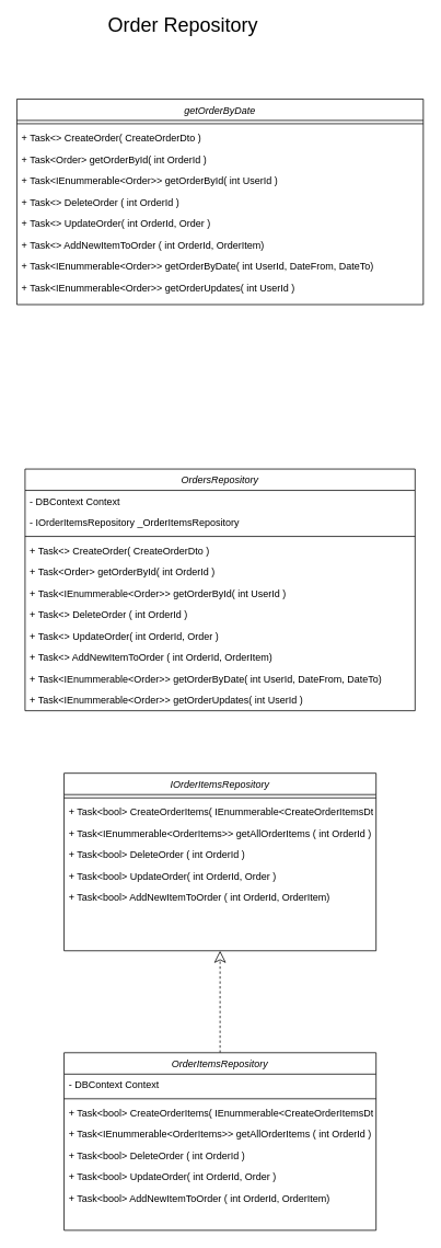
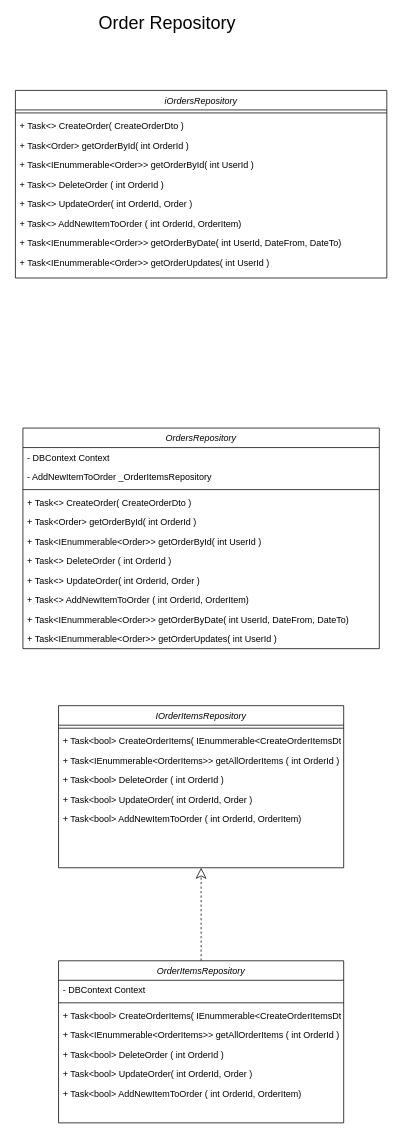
  <mxCell id="0" />
  <mxCell id="1" parent="0" />
  <mxCell id="2" style="edgeStyle=orthogonalEdgeStyle;rounded=0;orthogonalLoop=1;jettySize=auto;html=1;exitX=0.5;exitY=0;exitDx=0;exitDy=0;entryX=0.5;entryY=1;entryDx=0;entryDy=0;endArrow=classic;endFill=0;endSize=12;fontSize=14;dashed=1;" edge="1" parent="1" source="3" target="23"><mxGeometry relative="1" as="geometry" /></mxCell>
  <mxCell id="3" value="OrderItemsRepository" style="swimlane;fontStyle=2;align=center;verticalAlign=top;childLayout=stackLayout;horizontal=1;startSize=26;horizontalStack=0;resizeParent=1;resizeLast=0;collapsible=1;marginBottom=0;rounded=0;shadow=0;strokeWidth=1;" vertex="1" parent="1"><mxGeometry x="77.5" y="1280" width="380" height="216" as="geometry"><mxRectangle x="230" y="140" width="160" height="26" as="alternateBounds" /></mxGeometry></mxCell>
  <mxCell id="4" value="- DBContext Context" style="text;align=left;verticalAlign=top;spacingLeft=4;spacingRight=4;overflow=hidden;rotatable=0;points=[[0,0.5],[1,0.5]];portConstraint=eastwest;rounded=0;shadow=0;html=0;" vertex="1" parent="3"><mxGeometry y="26" width="380" height="26" as="geometry" /></mxCell>
  <mxCell id="5" value="" style="line;html=1;strokeWidth=1;align=left;verticalAlign=middle;spacingTop=-1;spacingLeft=3;spacingRight=3;rotatable=0;labelPosition=right;points=[];portConstraint=eastwest;" vertex="1" parent="3"><mxGeometry y="52" width="380" height="8" as="geometry" /></mxCell>
  <mxCell id="6" value="+ Task&lt;bool&gt; CreateOrderItems( IEnummerable&lt;CreateOrderItemsDto&gt;)" style="text;align=left;verticalAlign=top;spacingLeft=4;spacingRight=4;overflow=hidden;rotatable=0;points=[[0,0.5],[1,0.5]];portConstraint=eastwest;rounded=0;shadow=0;html=0;" vertex="1" parent="3"><mxGeometry y="60" width="380" height="26" as="geometry" /></mxCell>
  <mxCell id="7" value="+ Task&lt;IEnummerable&lt;OrderItems&gt;&gt; getAllOrderItems ( int OrderId )" style="text;align=left;verticalAlign=top;spacingLeft=4;spacingRight=4;overflow=hidden;rotatable=0;points=[[0,0.5],[1,0.5]];portConstraint=eastwest;rounded=0;shadow=0;html=0;" vertex="1" parent="3"><mxGeometry y="86" width="380" height="26" as="geometry" /></mxCell>
  <mxCell id="8" value="+ Task&lt;bool&gt; DeleteOrder ( int OrderId )" style="text;align=left;verticalAlign=top;spacingLeft=4;spacingRight=4;overflow=hidden;rotatable=0;points=[[0,0.5],[1,0.5]];portConstraint=eastwest;rounded=0;shadow=0;html=0;" vertex="1" parent="3"><mxGeometry y="112" width="380" height="26" as="geometry" /></mxCell>
  <mxCell id="9" value="+ Task&lt;bool&gt; UpdateOrder( int OrderId, Order )" style="text;align=left;verticalAlign=top;spacingLeft=4;spacingRight=4;overflow=hidden;rotatable=0;points=[[0,0.5],[1,0.5]];portConstraint=eastwest;rounded=0;shadow=0;html=0;" vertex="1" parent="3"><mxGeometry y="138" width="380" height="26" as="geometry" /></mxCell>
  <mxCell id="10" value="+ Task&lt;bool&gt; AddNewItemToOrder ( int OrderId, OrderItem)" style="text;align=left;verticalAlign=top;spacingLeft=4;spacingRight=4;overflow=hidden;rotatable=0;points=[[0,0.5],[1,0.5]];portConstraint=eastwest;rounded=0;shadow=0;html=0;" vertex="1" parent="3"><mxGeometry y="164" width="380" height="26" as="geometry" /></mxCell>
  <mxCell id="11" value="OrdersRepository" style="swimlane;fontStyle=2;align=center;verticalAlign=top;childLayout=stackLayout;horizontal=1;startSize=26;horizontalStack=0;resizeParent=1;resizeLast=0;collapsible=1;marginBottom=0;rounded=0;shadow=0;strokeWidth=1;" vertex="1" parent="1"><mxGeometry x="30" y="570" width="475" height="294" as="geometry"><mxRectangle x="230" y="140" width="160" height="26" as="alternateBounds" /></mxGeometry></mxCell>
  <mxCell id="12" value="- DBContext Context" style="text;align=left;verticalAlign=top;spacingLeft=4;spacingRight=4;overflow=hidden;rotatable=0;points=[[0,0.5],[1,0.5]];portConstraint=eastwest;rounded=0;shadow=0;html=0;" vertex="1" parent="11"><mxGeometry y="26" width="475" height="26" as="geometry" /></mxCell>
- <mxCell id="13" value="- IOrderItemsRepository _OrderItemsRepository" style="text;align=left;verticalAlign=top;spacingLeft=4;spacingRight=4;overflow=hidden;rotatable=0;points=[[0,0.5],[1,0.5]];portConstraint=eastwest;rounded=0;shadow=0;html=0;" vertex="1" parent="11"><mxGeometry y="52" width="475" height="26" as="geometry" /></mxCell>
+ <mxCell id="13" value="- AddNewItemToOrder _OrderItemsRepository" style="text;align=left;verticalAlign=top;spacingLeft=4;spacingRight=4;overflow=hidden;rotatable=0;points=[[0,0.5],[1,0.5]];portConstraint=eastwest;rounded=0;shadow=0;html=0;" vertex="1" parent="11"><mxGeometry y="52" width="475" height="26" as="geometry" /></mxCell>
  <mxCell id="14" value="" style="line;html=1;strokeWidth=1;align=left;verticalAlign=middle;spacingTop=-1;spacingLeft=3;spacingRight=3;rotatable=0;labelPosition=right;points=[];portConstraint=eastwest;" vertex="1" parent="11"><mxGeometry y="78" width="475" height="8" as="geometry" /></mxCell>
  <mxCell id="15" value="+ Task&lt;&gt; CreateOrder( CreateOrderDto )" style="text;align=left;verticalAlign=top;spacingLeft=4;spacingRight=4;overflow=hidden;rotatable=0;points=[[0,0.5],[1,0.5]];portConstraint=eastwest;rounded=0;shadow=0;html=0;" vertex="1" parent="11"><mxGeometry y="86" width="475" height="26" as="geometry" /></mxCell>
  <mxCell id="16" value="+ Task&lt;Order&gt; getOrderById( int OrderId )" style="text;align=left;verticalAlign=top;spacingLeft=4;spacingRight=4;overflow=hidden;rotatable=0;points=[[0,0.5],[1,0.5]];portConstraint=eastwest;rounded=0;shadow=0;html=0;" vertex="1" parent="11"><mxGeometry y="112" width="475" height="26" as="geometry" /></mxCell>
  <mxCell id="17" value="+ Task&lt;IEnummerable&lt;Order&gt;&gt; getOrderById( int UserId )" style="text;align=left;verticalAlign=top;spacingLeft=4;spacingRight=4;overflow=hidden;rotatable=0;points=[[0,0.5],[1,0.5]];portConstraint=eastwest;rounded=0;shadow=0;html=0;" vertex="1" parent="11"><mxGeometry y="138" width="475" height="26" as="geometry" /></mxCell>
  <mxCell id="18" value="+ Task&lt;&gt; DeleteOrder ( int OrderId )" style="text;align=left;verticalAlign=top;spacingLeft=4;spacingRight=4;overflow=hidden;rotatable=0;points=[[0,0.5],[1,0.5]];portConstraint=eastwest;rounded=0;shadow=0;html=0;" vertex="1" parent="11"><mxGeometry y="164" width="475" height="26" as="geometry" /></mxCell>
  <mxCell id="19" value="+ Task&lt;&gt; UpdateOrder( int OrderId, Order )" style="text;align=left;verticalAlign=top;spacingLeft=4;spacingRight=4;overflow=hidden;rotatable=0;points=[[0,0.5],[1,0.5]];portConstraint=eastwest;rounded=0;shadow=0;html=0;" vertex="1" parent="11"><mxGeometry y="190" width="475" height="26" as="geometry" /></mxCell>
  <mxCell id="20" value="+ Task&lt;&gt; AddNewItemToOrder ( int OrderId, OrderItem)" style="text;align=left;verticalAlign=top;spacingLeft=4;spacingRight=4;overflow=hidden;rotatable=0;points=[[0,0.5],[1,0.5]];portConstraint=eastwest;rounded=0;shadow=0;html=0;" vertex="1" parent="11"><mxGeometry y="216" width="475" height="26" as="geometry" /></mxCell>
  <mxCell id="21" value="+ Task&lt;IEnummerable&lt;Order&gt;&gt; getOrderByDate( int UserId, DateFrom, DateTo)" style="text;align=left;verticalAlign=top;spacingLeft=4;spacingRight=4;overflow=hidden;rotatable=0;points=[[0,0.5],[1,0.5]];portConstraint=eastwest;rounded=0;shadow=0;html=0;" vertex="1" parent="11"><mxGeometry y="242" width="475" height="26" as="geometry" /></mxCell>
  <mxCell id="22" value="+ Task&lt;IEnummerable&lt;Order&gt;&gt; getOrderUpdates( int UserId )" style="text;align=left;verticalAlign=top;spacingLeft=4;spacingRight=4;overflow=hidden;rotatable=0;points=[[0,0.5],[1,0.5]];portConstraint=eastwest;rounded=0;shadow=0;html=0;" vertex="1" parent="11"><mxGeometry y="268" width="475" height="26" as="geometry" /></mxCell>
  <mxCell id="23" value="IOrderItemsRepository" style="swimlane;fontStyle=2;align=center;verticalAlign=top;childLayout=stackLayout;horizontal=1;startSize=26;horizontalStack=0;resizeParent=1;resizeLast=0;collapsible=1;marginBottom=0;rounded=0;shadow=0;strokeWidth=1;" vertex="1" parent="1"><mxGeometry x="77.5" y="940" width="380" height="216" as="geometry"><mxRectangle x="230" y="140" width="160" height="26" as="alternateBounds" /></mxGeometry></mxCell>
  <mxCell id="24" value="" style="line;html=1;strokeWidth=1;align=left;verticalAlign=middle;spacingTop=-1;spacingLeft=3;spacingRight=3;rotatable=0;labelPosition=right;points=[];portConstraint=eastwest;" vertex="1" parent="23"><mxGeometry y="26" width="380" height="8" as="geometry" /></mxCell>
  <mxCell id="25" value="+ Task&lt;bool&gt; CreateOrderItems( IEnummerable&lt;CreateOrderItemsDto&gt;)" style="text;align=left;verticalAlign=top;spacingLeft=4;spacingRight=4;overflow=hidden;rotatable=0;points=[[0,0.5],[1,0.5]];portConstraint=eastwest;rounded=0;shadow=0;html=0;" vertex="1" parent="23"><mxGeometry y="34" width="380" height="26" as="geometry" /></mxCell>
  <mxCell id="26" value="+ Task&lt;IEnummerable&lt;OrderItems&gt;&gt; getAllOrderItems ( int OrderId )" style="text;align=left;verticalAlign=top;spacingLeft=4;spacingRight=4;overflow=hidden;rotatable=0;points=[[0,0.5],[1,0.5]];portConstraint=eastwest;rounded=0;shadow=0;html=0;" vertex="1" parent="23"><mxGeometry y="60" width="380" height="26" as="geometry" /></mxCell>
  <mxCell id="27" value="+ Task&lt;bool&gt; DeleteOrder ( int OrderId )" style="text;align=left;verticalAlign=top;spacingLeft=4;spacingRight=4;overflow=hidden;rotatable=0;points=[[0,0.5],[1,0.5]];portConstraint=eastwest;rounded=0;shadow=0;html=0;" vertex="1" parent="23"><mxGeometry y="86" width="380" height="26" as="geometry" /></mxCell>
  <mxCell id="28" value="+ Task&lt;bool&gt; UpdateOrder( int OrderId, Order )" style="text;align=left;verticalAlign=top;spacingLeft=4;spacingRight=4;overflow=hidden;rotatable=0;points=[[0,0.5],[1,0.5]];portConstraint=eastwest;rounded=0;shadow=0;html=0;" vertex="1" parent="23"><mxGeometry y="112" width="380" height="26" as="geometry" /></mxCell>
  <mxCell id="29" value="+ Task&lt;bool&gt; AddNewItemToOrder ( int OrderId, OrderItem)" style="text;align=left;verticalAlign=top;spacingLeft=4;spacingRight=4;overflow=hidden;rotatable=0;points=[[0,0.5],[1,0.5]];portConstraint=eastwest;rounded=0;shadow=0;html=0;" vertex="1" parent="23"><mxGeometry y="138" width="380" height="26" as="geometry" /></mxCell>
- <mxCell id="30" value="getOrderByDate" style="swimlane;fontStyle=2;align=center;verticalAlign=top;childLayout=stackLayout;horizontal=1;startSize=26;horizontalStack=0;resizeParent=1;resizeLast=0;collapsible=1;marginBottom=0;rounded=0;shadow=0;strokeWidth=1;" vertex="1" parent="1"><mxGeometry x="20" y="120" width="495" height="250" as="geometry"><mxRectangle x="230" y="140" width="160" height="26" as="alternateBounds" /></mxGeometry></mxCell>
+ <mxCell id="30" value="iOrdersRepository" style="swimlane;fontStyle=2;align=center;verticalAlign=top;childLayout=stackLayout;horizontal=1;startSize=26;horizontalStack=0;resizeParent=1;resizeLast=0;collapsible=1;marginBottom=0;rounded=0;shadow=0;strokeWidth=1;" vertex="1" parent="1"><mxGeometry x="20" y="120" width="495" height="250" as="geometry"><mxRectangle x="230" y="140" width="160" height="26" as="alternateBounds" /></mxGeometry></mxCell>
  <mxCell id="31" value="" style="line;html=1;strokeWidth=1;align=left;verticalAlign=middle;spacingTop=-1;spacingLeft=3;spacingRight=3;rotatable=0;labelPosition=right;points=[];portConstraint=eastwest;" vertex="1" parent="30"><mxGeometry y="26" width="495" height="8" as="geometry" /></mxCell>
  <mxCell id="32" value="+ Task&lt;&gt; CreateOrder( CreateOrderDto )" style="text;align=left;verticalAlign=top;spacingLeft=4;spacingRight=4;overflow=hidden;rotatable=0;points=[[0,0.5],[1,0.5]];portConstraint=eastwest;rounded=0;shadow=0;html=0;" vertex="1" parent="30"><mxGeometry y="34" width="495" height="26" as="geometry" /></mxCell>
  <mxCell id="33" value="+ Task&lt;Order&gt; getOrderById( int OrderId )" style="text;align=left;verticalAlign=top;spacingLeft=4;spacingRight=4;overflow=hidden;rotatable=0;points=[[0,0.5],[1,0.5]];portConstraint=eastwest;rounded=0;shadow=0;html=0;" vertex="1" parent="30"><mxGeometry y="60" width="495" height="26" as="geometry" /></mxCell>
  <mxCell id="34" value="+ Task&lt;IEnummerable&lt;Order&gt;&gt; getOrderById( int UserId )" style="text;align=left;verticalAlign=top;spacingLeft=4;spacingRight=4;overflow=hidden;rotatable=0;points=[[0,0.5],[1,0.5]];portConstraint=eastwest;rounded=0;shadow=0;html=0;" vertex="1" parent="30"><mxGeometry y="86" width="495" height="26" as="geometry" /></mxCell>
  <mxCell id="35" value="+ Task&lt;&gt; DeleteOrder ( int OrderId )" style="text;align=left;verticalAlign=top;spacingLeft=4;spacingRight=4;overflow=hidden;rotatable=0;points=[[0,0.5],[1,0.5]];portConstraint=eastwest;rounded=0;shadow=0;html=0;" vertex="1" parent="30"><mxGeometry y="112" width="495" height="26" as="geometry" /></mxCell>
  <mxCell id="36" value="+ Task&lt;&gt; UpdateOrder( int OrderId, Order )" style="text;align=left;verticalAlign=top;spacingLeft=4;spacingRight=4;overflow=hidden;rotatable=0;points=[[0,0.5],[1,0.5]];portConstraint=eastwest;rounded=0;shadow=0;html=0;" vertex="1" parent="30"><mxGeometry y="138" width="495" height="26" as="geometry" /></mxCell>
  <mxCell id="37" value="+ Task&lt;&gt; AddNewItemToOrder ( int OrderId, OrderItem)" style="text;align=left;verticalAlign=top;spacingLeft=4;spacingRight=4;overflow=hidden;rotatable=0;points=[[0,0.5],[1,0.5]];portConstraint=eastwest;rounded=0;shadow=0;html=0;" vertex="1" parent="30"><mxGeometry y="164" width="495" height="26" as="geometry" /></mxCell>
  <mxCell id="38" value="+ Task&lt;IEnummerable&lt;Order&gt;&gt; getOrderByDate( int UserId, DateFrom, DateTo)" style="text;align=left;verticalAlign=top;spacingLeft=4;spacingRight=4;overflow=hidden;rotatable=0;points=[[0,0.5],[1,0.5]];portConstraint=eastwest;rounded=0;shadow=0;html=0;" vertex="1" parent="30"><mxGeometry y="190" width="495" height="26" as="geometry" /></mxCell>
  <mxCell id="39" value="+ Task&lt;IEnummerable&lt;Order&gt;&gt; getOrderUpdates( int UserId )" style="text;align=left;verticalAlign=top;spacingLeft=4;spacingRight=4;overflow=hidden;rotatable=0;points=[[0,0.5],[1,0.5]];portConstraint=eastwest;rounded=0;shadow=0;html=0;" vertex="1" parent="30"><mxGeometry y="216" width="495" height="26" as="geometry" /></mxCell>
  <mxCell id="40" value="&lt;font style=&quot;font-size: 24px&quot;&gt;Order Repository&lt;br&gt;&lt;/font&gt;" style="text;html=1;strokeColor=none;fillColor=none;align=center;verticalAlign=middle;whiteSpace=wrap;rounded=0;" vertex="1" parent="1"><mxGeometry x="130" y="20" width="185" height="20" as="geometry" /></mxCell>
